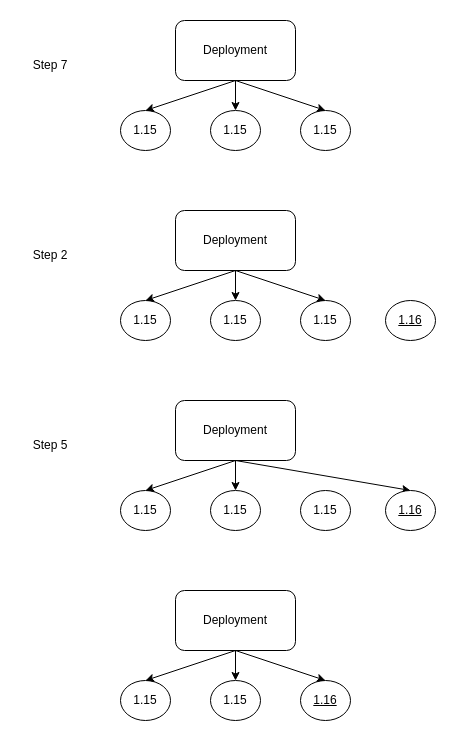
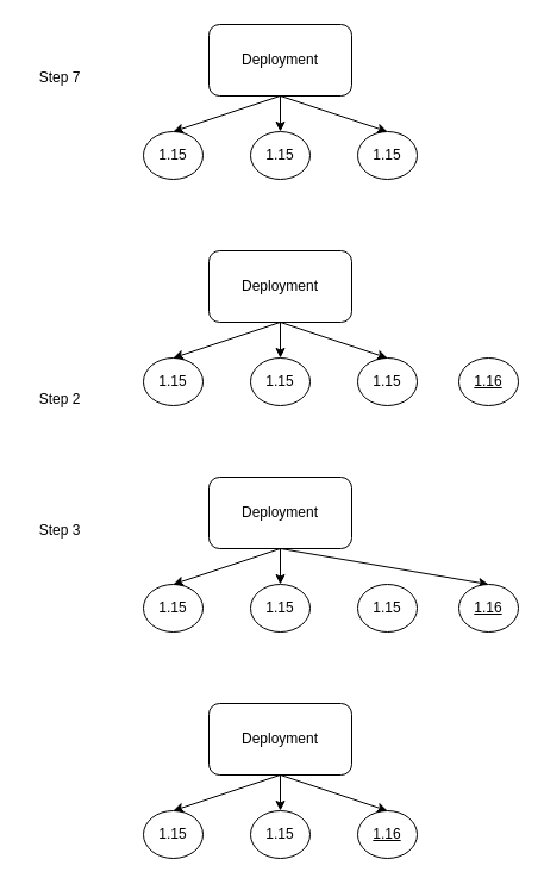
  <mxCell id="0" />
  <mxCell id="1" parent="0" />
  <mxCell id="2" value="1.15" style="ellipse;whiteSpace=wrap;html=1;" vertex="1" parent="1"><mxGeometry x="120" y="110" width="50" height="40" as="geometry" /></mxCell>
  <mxCell id="3" value="1.15" style="ellipse;whiteSpace=wrap;html=1;" vertex="1" parent="1"><mxGeometry x="210" y="110" width="50" height="40" as="geometry" /></mxCell>
  <mxCell id="4" value="1.15" style="ellipse;whiteSpace=wrap;html=1;" vertex="1" parent="1"><mxGeometry x="300" y="110" width="50" height="40" as="geometry" /></mxCell>
  <mxCell id="5" style="edgeStyle=none;rounded=0;orthogonalLoop=1;jettySize=auto;html=1;exitX=0.5;exitY=1;exitDx=0;exitDy=0;entryX=0.5;entryY=0;entryDx=0;entryDy=0;" edge="1" parent="1" source="8" target="2"><mxGeometry relative="1" as="geometry" /></mxCell>
  <mxCell id="6" style="edgeStyle=none;rounded=0;orthogonalLoop=1;jettySize=auto;html=1;exitX=0.5;exitY=1;exitDx=0;exitDy=0;entryX=0.5;entryY=0;entryDx=0;entryDy=0;" edge="1" parent="1" source="8" target="3"><mxGeometry relative="1" as="geometry" /></mxCell>
  <mxCell id="7" style="edgeStyle=none;rounded=0;orthogonalLoop=1;jettySize=auto;html=1;exitX=0.5;exitY=1;exitDx=0;exitDy=0;entryX=0.5;entryY=0;entryDx=0;entryDy=0;" edge="1" parent="1" source="8" target="4"><mxGeometry relative="1" as="geometry" /></mxCell>
  <mxCell id="8" value="Deployment" style="rounded=1;whiteSpace=wrap;html=1;" vertex="1" parent="1"><mxGeometry x="175" y="20" width="120" height="60" as="geometry" /></mxCell>
  <mxCell id="9" value="1.15" style="ellipse;whiteSpace=wrap;html=1;" vertex="1" parent="1"><mxGeometry x="120" y="300" width="50" height="40" as="geometry" /></mxCell>
  <mxCell id="10" value="1.15" style="ellipse;whiteSpace=wrap;html=1;" vertex="1" parent="1"><mxGeometry x="210" y="300" width="50" height="40" as="geometry" /></mxCell>
  <mxCell id="11" value="1.15" style="ellipse;whiteSpace=wrap;html=1;" vertex="1" parent="1"><mxGeometry x="300" y="300" width="50" height="40" as="geometry" /></mxCell>
  <mxCell id="12" style="edgeStyle=none;rounded=0;orthogonalLoop=1;jettySize=auto;html=1;exitX=0.5;exitY=1;exitDx=0;exitDy=0;entryX=0.5;entryY=0;entryDx=0;entryDy=0;" edge="1" parent="1" source="15" target="9"><mxGeometry relative="1" as="geometry" /></mxCell>
  <mxCell id="13" style="edgeStyle=none;rounded=0;orthogonalLoop=1;jettySize=auto;html=1;exitX=0.5;exitY=1;exitDx=0;exitDy=0;entryX=0.5;entryY=0;entryDx=0;entryDy=0;" edge="1" parent="1" source="15" target="10"><mxGeometry relative="1" as="geometry" /></mxCell>
  <mxCell id="14" style="edgeStyle=none;rounded=0;orthogonalLoop=1;jettySize=auto;html=1;exitX=0.5;exitY=1;exitDx=0;exitDy=0;entryX=0.5;entryY=0;entryDx=0;entryDy=0;" edge="1" parent="1" source="15" target="11"><mxGeometry relative="1" as="geometry" /></mxCell>
  <mxCell id="15" value="Deployment" style="rounded=1;whiteSpace=wrap;html=1;" vertex="1" parent="1"><mxGeometry x="175" y="210" width="120" height="60" as="geometry" /></mxCell>
  <mxCell id="16" value="1.16" style="ellipse;whiteSpace=wrap;html=1;fontStyle=4" vertex="1" parent="1"><mxGeometry x="385" y="300" width="50" height="40" as="geometry" /></mxCell>
  <mxCell id="17" value="1.15" style="ellipse;whiteSpace=wrap;html=1;" vertex="1" parent="1"><mxGeometry x="120" y="490" width="50" height="40" as="geometry" /></mxCell>
  <mxCell id="18" value="1.15" style="ellipse;whiteSpace=wrap;html=1;" vertex="1" parent="1"><mxGeometry x="210" y="490" width="50" height="40" as="geometry" /></mxCell>
  <mxCell id="19" value="1.15" style="ellipse;whiteSpace=wrap;html=1;" vertex="1" parent="1"><mxGeometry x="300" y="490" width="50" height="40" as="geometry" /></mxCell>
  <mxCell id="20" style="edgeStyle=none;rounded=0;orthogonalLoop=1;jettySize=auto;html=1;exitX=0.5;exitY=1;exitDx=0;exitDy=0;entryX=0.5;entryY=0;entryDx=0;entryDy=0;" edge="1" parent="1" source="23" target="17"><mxGeometry relative="1" as="geometry" /></mxCell>
  <mxCell id="21" style="edgeStyle=none;rounded=0;orthogonalLoop=1;jettySize=auto;html=1;exitX=0.5;exitY=1;exitDx=0;exitDy=0;entryX=0.5;entryY=0;entryDx=0;entryDy=0;" edge="1" parent="1" source="23" target="18"><mxGeometry relative="1" as="geometry" /></mxCell>
  <mxCell id="22" style="edgeStyle=none;rounded=0;orthogonalLoop=1;jettySize=auto;html=1;exitX=0.5;exitY=1;exitDx=0;exitDy=0;entryX=0.5;entryY=0;entryDx=0;entryDy=0;" edge="1" parent="1" source="23" target="24"><mxGeometry relative="1" as="geometry" /></mxCell>
  <mxCell id="23" value="Deployment" style="rounded=1;whiteSpace=wrap;html=1;" vertex="1" parent="1"><mxGeometry x="175" y="400" width="120" height="60" as="geometry" /></mxCell>
  <mxCell id="24" value="1.16" style="ellipse;whiteSpace=wrap;html=1;fontStyle=4" vertex="1" parent="1"><mxGeometry x="385" y="490" width="50" height="40" as="geometry" /></mxCell>
  <mxCell id="25" value="1.15" style="ellipse;whiteSpace=wrap;html=1;" vertex="1" parent="1"><mxGeometry x="120" y="680" width="50" height="40" as="geometry" /></mxCell>
  <mxCell id="26" value="1.15" style="ellipse;whiteSpace=wrap;html=1;" vertex="1" parent="1"><mxGeometry x="210" y="680" width="50" height="40" as="geometry" /></mxCell>
  <mxCell id="27" value="1.16" style="ellipse;whiteSpace=wrap;html=1;fontStyle=4" vertex="1" parent="1"><mxGeometry x="300" y="680" width="50" height="40" as="geometry" /></mxCell>
  <mxCell id="28" style="edgeStyle=none;rounded=0;orthogonalLoop=1;jettySize=auto;html=1;exitX=0.5;exitY=1;exitDx=0;exitDy=0;entryX=0.5;entryY=0;entryDx=0;entryDy=0;" edge="1" parent="1" source="31" target="25"><mxGeometry relative="1" as="geometry" /></mxCell>
  <mxCell id="29" style="edgeStyle=none;rounded=0;orthogonalLoop=1;jettySize=auto;html=1;exitX=0.5;exitY=1;exitDx=0;exitDy=0;entryX=0.5;entryY=0;entryDx=0;entryDy=0;" edge="1" parent="1" source="31" target="26"><mxGeometry relative="1" as="geometry" /></mxCell>
  <mxCell id="30" style="edgeStyle=none;rounded=0;orthogonalLoop=1;jettySize=auto;html=1;exitX=0.5;exitY=1;exitDx=0;exitDy=0;entryX=0.5;entryY=0;entryDx=0;entryDy=0;" edge="1" parent="1" source="31" target="27"><mxGeometry relative="1" as="geometry"><mxPoint x="410" y="680" as="targetPoint" /></mxGeometry></mxCell>
  <mxCell id="31" value="Deployment" style="rounded=1;whiteSpace=wrap;html=1;" vertex="1" parent="1"><mxGeometry x="175" y="590" width="120" height="60" as="geometry" /></mxCell>
  <mxCell id="32" value="Step 7" style="text;html=1;strokeColor=none;fillColor=none;align=center;verticalAlign=middle;whiteSpace=wrap;rounded=0;" vertex="1" parent="1"><mxGeometry x="20" y="50" width="60" height="30" as="geometry" /></mxCell>
- <mxCell id="33" value="Step 2" style="text;html=1;strokeColor=none;fillColor=none;align=center;verticalAlign=middle;whiteSpace=wrap;rounded=0;" vertex="1" parent="1"><mxGeometry x="20" y="240" width="60" height="30" as="geometry" /></mxCell>
- <mxCell id="34" value="Step 5" style="text;html=1;strokeColor=none;fillColor=none;align=center;verticalAlign=middle;whiteSpace=wrap;rounded=0;" vertex="1" parent="1"><mxGeometry x="20" y="430" width="60" height="30" as="geometry" /></mxCell>
+ <mxCell id="33" value="Step 2" style="text;html=1;strokeColor=none;fillColor=none;align=center;verticalAlign=middle;whiteSpace=wrap;rounded=0;" vertex="1" parent="1"><mxGeometry x="20" y="320" width="60" height="30" as="geometry" /></mxCell>
+ <mxCell id="34" value="Step 3" style="text;html=1;strokeColor=none;fillColor=none;align=center;verticalAlign=middle;whiteSpace=wrap;rounded=0;" vertex="1" parent="1"><mxGeometry x="20" y="430" width="60" height="30" as="geometry" /></mxCell>
